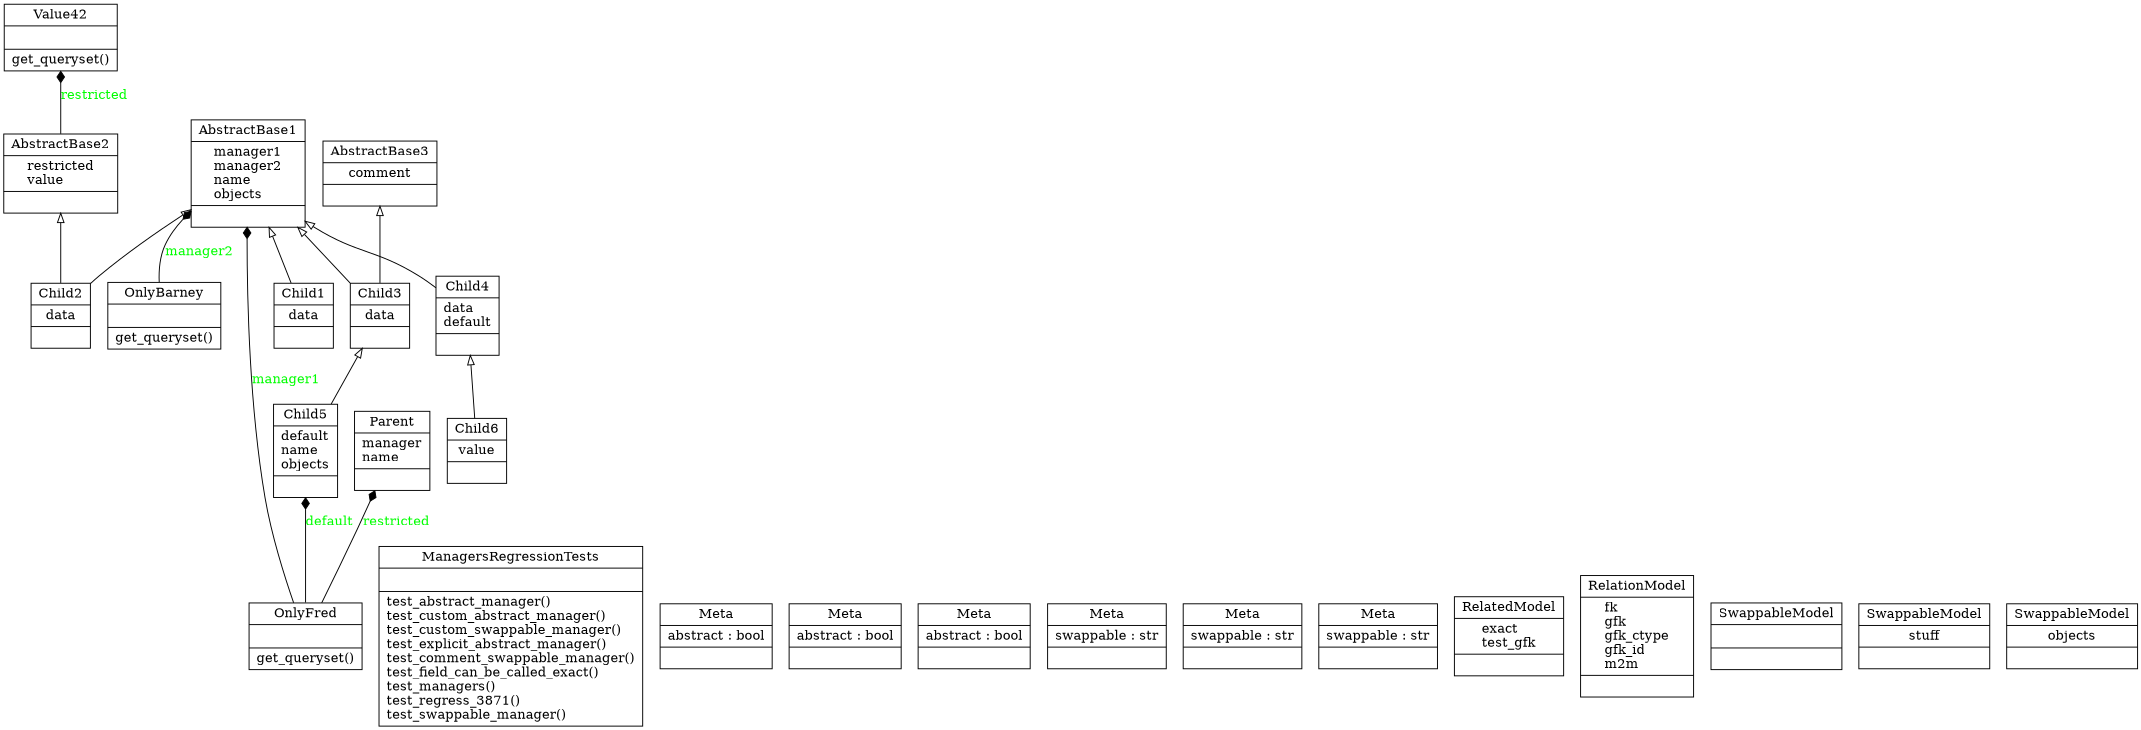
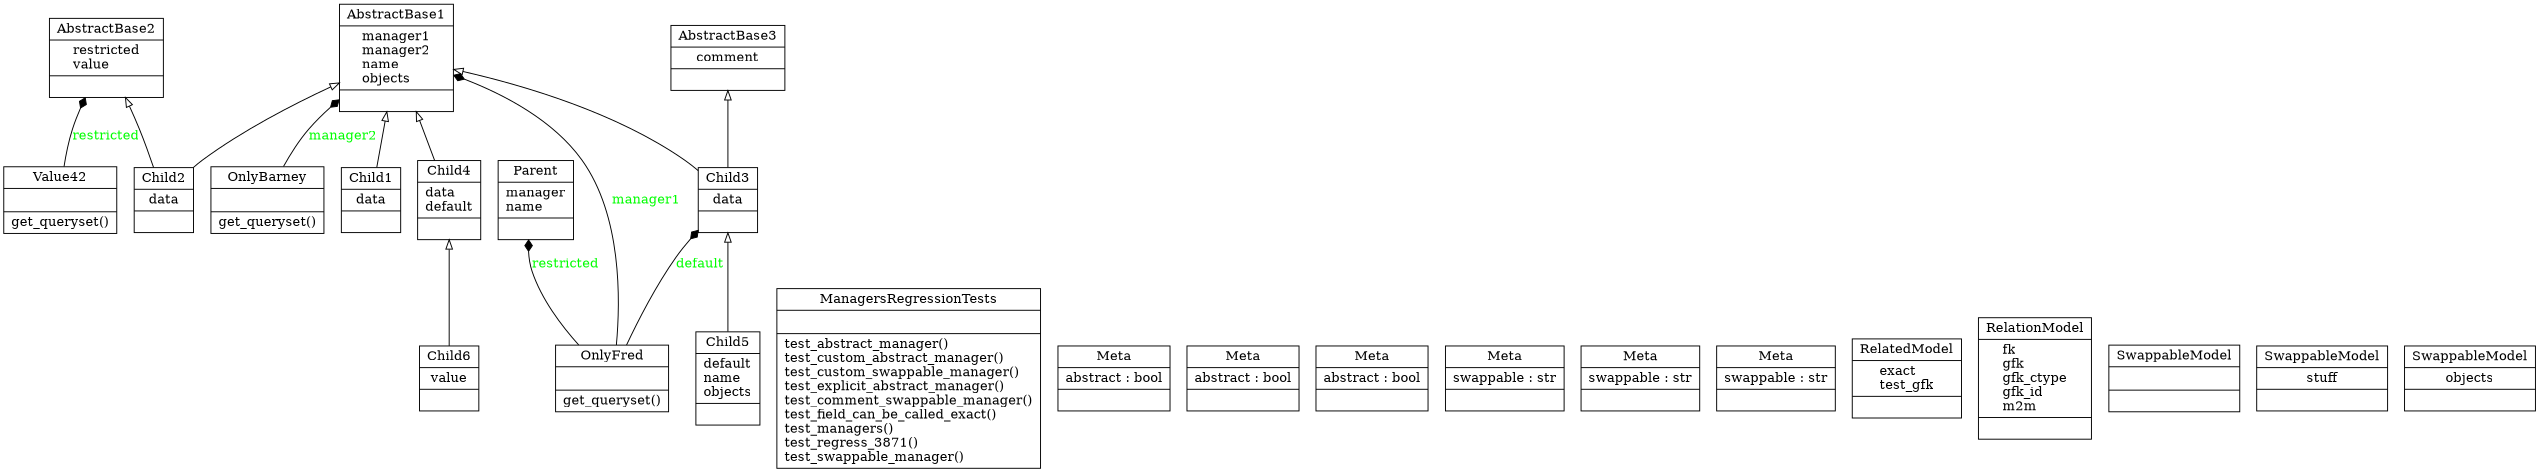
  digraph {
    rankdir=BT
    node [color=black fontcolor=black shape=record style=solid]
    edge [arrowhead=empty arrowtail=none]
    n1 [label=<{AbstractBase1|manager1<br ALIGN="LEFT"/>manager2<br ALIGN="LEFT"/>name<br ALIGN="LEFT"/>objects<br ALIGN="LEFT"/>|}>]
    n2 [label=<{AbstractBase2|restricted<br ALIGN="LEFT"/>value<br ALIGN="LEFT"/>|}>]
    n3 [label=<{AbstractBase3|comment<br ALIGN="LEFT"/>|}>]
    n4 [label=<{Child1|data<br ALIGN="LEFT"/>|}>]
    n5 [label=<{Child2|data<br ALIGN="LEFT"/>|}>]
    n6 [label=<{Child3|data<br ALIGN="LEFT"/>|}>]
    n7 [label=<{Child4|data<br ALIGN="LEFT"/>default<br ALIGN="LEFT"/>|}>]
    n8 [label=<{Child5|default<br ALIGN="LEFT"/>name<br ALIGN="LEFT"/>objects<br ALIGN="LEFT"/>|}>]
    n9 [label=<{Child6|value<br ALIGN="LEFT"/>|}>]
    n10 [label=<{Parent|manager<br ALIGN="LEFT"/>name<br ALIGN="LEFT"/>|}>]
    n11 [label=<{ManagersRegressionTests|<br ALIGN="LEFT"/>|test_abstract_manager()<br ALIGN="LEFT"/>test_custom_abstract_manager()<br ALIGN="LEFT"/>test_custom_swappable_manager()<br ALIGN="LEFT"/>test_explicit_abstract_manager()<br ALIGN="LEFT"/>test_comment_swappable_manager()<br ALIGN="LEFT"/>test_field_can_be_called_exact()<br ALIGN="LEFT"/>test_managers()<br ALIGN="LEFT"/>test_regress_3871()<br ALIGN="LEFT"/>test_swappable_manager()<br ALIGN="LEFT"/>}>]
    n12 [label=<{Meta|abstract : bool<br ALIGN="LEFT"/>|}>]
    n13 [label=<{Meta|abstract : bool<br ALIGN="LEFT"/>|}>]
    n14 [label=<{Meta|abstract : bool<br ALIGN="LEFT"/>|}>]
    n15 [label=<{Meta|swappable : str<br ALIGN="LEFT"/>|}>]
    n16 [label=<{Meta|swappable : str<br ALIGN="LEFT"/>|}>]
    n17 [label=<{Meta|swappable : str<br ALIGN="LEFT"/>|}>]
    n18 [label=<{OnlyBarney|<br ALIGN="LEFT"/>|get_queryset()<br ALIGN="LEFT"/>}>]
    n19 [label=<{OnlyFred|<br ALIGN="LEFT"/>|get_queryset()<br ALIGN="LEFT"/>}>]
    n20 [label=<{RelatedModel|exact<br ALIGN="LEFT"/>test_gfk<br ALIGN="LEFT"/>|}>]
    n21 [label=<{RelationModel|fk<br ALIGN="LEFT"/>gfk<br ALIGN="LEFT"/>gfk_ctype<br ALIGN="LEFT"/>gfk_id<br ALIGN="LEFT"/>m2m<br ALIGN="LEFT"/>|}>]
    n22 [label=<{SwappableModel|<br ALIGN="LEFT"/>|}>]
    n23 [label=<{SwappableModel|stuff<br ALIGN="LEFT"/>|}>]
    n24 [label=<{SwappableModel|objects<br ALIGN="LEFT"/>|}>]
    n25 [label=<{Value42|<br ALIGN="LEFT"/>|get_queryset()<br ALIGN="LEFT"/>}>]
    n4 -> n1
    n5 -> n1
    n5 -> n2
    n6 -> n1
    n6 -> n3
    n7 -> n1
    n8 -> n6
    n9 -> n7
    n18 -> n1 [arrowhead=diamond fontcolor=green label=manager2 style=solid]
    n19 -> n1 [arrowhead=diamond fontcolor=green label=manager1 style=solid]
-   n19 -> n8 [arrowhead=diamond fontcolor=green label=default style=solid]
+   n19 -> n6 [arrowhead=diamond fontcolor=green label=default style=solid]
    n19 -> n10 [arrowhead=diamond fontcolor=green label=restricted style=solid]
-   n2 -> n25 [arrowhead=diamond fontcolor=green label=restricted style=solid]
+   n25 -> n2 [arrowhead=diamond fontcolor=green label=restricted style=solid]
  }
